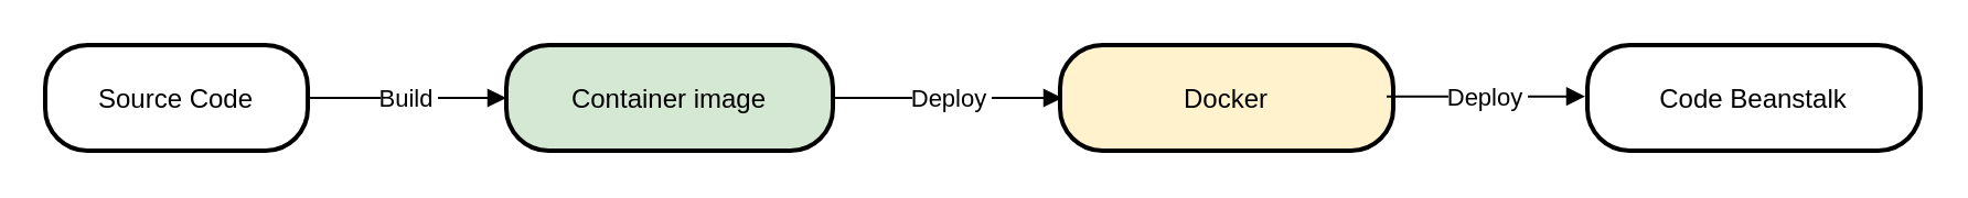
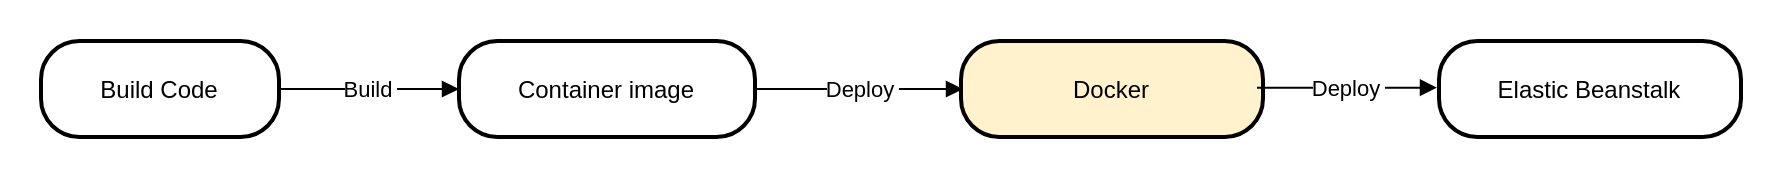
  <mxCell id="0" />
  <mxCell id="1" parent="0" />
- <mxCell id="2" value="Source Code" style="rounded=1;arcSize=40;strokeWidth=2" parent="1" vertex="1"><mxGeometry x="20" y="20" width="119" height="48" as="geometry" /></mxCell>
- <mxCell id="3" value="Container image" style="rounded=1;arcSize=40;strokeWidth=2;fillColor=#d5e8d4;" parent="1" vertex="1"><mxGeometry x="229" y="20" width="148" height="48" as="geometry" /></mxCell>
+ <mxCell id="2" value="Build Code" style="rounded=1;arcSize=40;strokeWidth=2" parent="1" vertex="1"><mxGeometry x="20" y="20" width="119" height="48" as="geometry" /></mxCell>
+ <mxCell id="3" value="Container image" style="rounded=1;arcSize=40;strokeWidth=2" parent="1" vertex="1"><mxGeometry x="229" y="20" width="148" height="48" as="geometry" /></mxCell>
  <mxCell id="4" value="Docker" style="rounded=1;arcSize=40;strokeWidth=2;fillColor=#fff2cc;" parent="1" vertex="1"><mxGeometry x="480" y="20" width="151" height="48" as="geometry" /></mxCell>
  <mxCell id="5" value="Deploy" style="curved=1;startArrow=none;endArrow=block;exitX=1;exitY=0.5;entryX=0;entryY=0.5;" parent="1" edge="1"><mxGeometry relative="1" as="geometry"><Array as="points" /><mxPoint x="378" y="44" as="sourcePoint" /><mxPoint x="481" y="44" as="targetPoint" /></mxGeometry></mxCell>
- <mxCell id="6" value="Code Beanstalk" style="rounded=1;arcSize=40;strokeWidth=2" vertex="1" parent="1"><mxGeometry x="719" y="20" width="151" height="48" as="geometry" /></mxCell>
+ <mxCell id="6" value="Elastic Beanstalk" style="rounded=1;arcSize=40;strokeWidth=2" vertex="1" parent="1"><mxGeometry x="719" y="20" width="151" height="48" as="geometry" /></mxCell>
  <mxCell id="7" value="Build" style="curved=1;startArrow=none;endArrow=block;exitX=1;exitY=0.5;entryX=0;entryY=0.5;" edge="1" parent="1"><mxGeometry relative="1" as="geometry"><Array as="points" /><mxPoint x="139" y="44" as="sourcePoint" /><mxPoint x="229" y="44" as="targetPoint" /></mxGeometry></mxCell>
  <mxCell id="8" value="Deploy" style="curved=1;startArrow=none;endArrow=block;exitX=1;exitY=0.5;entryX=0;entryY=0.5;" edge="1" parent="1"><mxGeometry relative="1" as="geometry"><Array as="points" /><mxPoint x="628" y="43.33" as="sourcePoint" /><mxPoint x="718" y="43.33" as="targetPoint" /></mxGeometry></mxCell>
